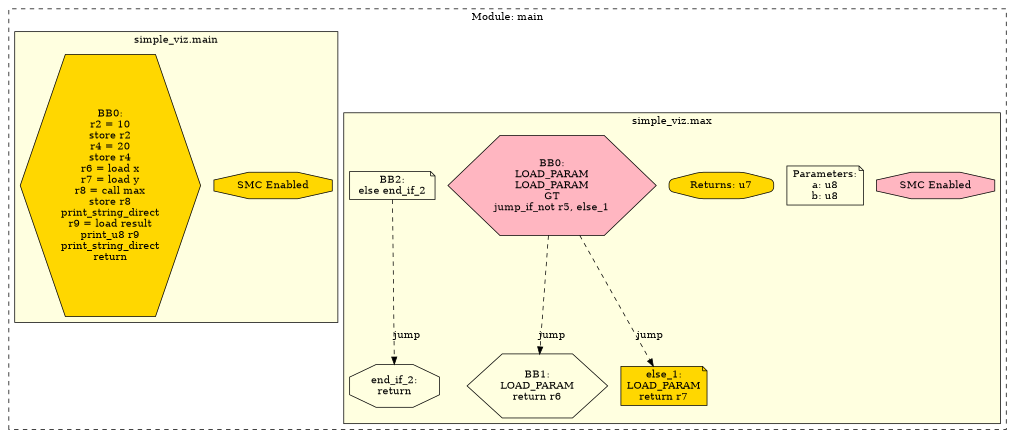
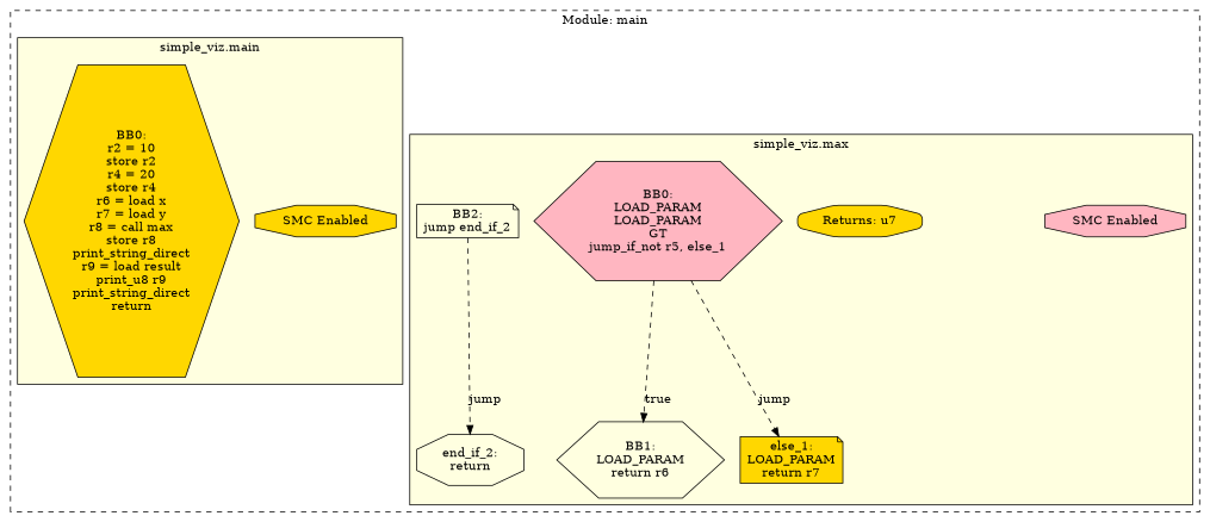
  digraph {
    rankdir=TB
    node [fillcolor=lightyellow shape=octagon style=filled]
    edge [style=dashed]
    n1 [fillcolor=lightpink label="SMC Enabled"]
-   n2 [label="Parameters:\na: u8\nb: u8" shape=note style="rounded,filled"]
    n3 [fillcolor=gold label="Returns: u7" style="rounded,filled"]
    n4 [fillcolor=lightpink label="BB0:\nLOAD_PARAM\nLOAD_PARAM\nGT\njump_if_not r5, else_1\n" shape=hexagon]
    n5 [label="BB1:\nLOAD_PARAM\nreturn r6\n" shape=hexagon]
    n6 [fillcolor=gold label="else_1:\nLOAD_PARAM\nreturn r7\n" shape=note]
-   n7 [label="BB2:\nelse end_if_2\n" shape=note]
+   n7 [label="BB2:\njump end_if_2\n" shape=note]
    n8 [label="end_if_2:\nreturn\n"]
    n9 [fillcolor=gold label="SMC Enabled"]
    n10 [fillcolor=gold label="BB0:\nr2 = 10\nstore r2\nr4 = 20\nstore r4\nr6 = load x\nr7 = load y\nr8 = call max\nstore r8\nprint_string_direct\nr9 = load result\nprint_u8 r9\nprint_string_direct\nreturn\n" shape=hexagon]
    subgraph cluster_1 {
      label="Module: main"
      style=dashed
      subgraph cluster_2 {
        fillcolor=lightyellow
        label="simple_viz.max"
        style=filled
        n1
-       n2
        n3
        n4
        n5
        n6
        n7
        n8
      }
      subgraph cluster_3 {
        fillcolor=lightyellow
        label="simple_viz.main"
        style=filled
        n9
        n10
      }
    }
-   n4 -> n5 [label=jump]
+   n4 -> n5 [label=true]
    n4 -> n6 [label=jump]
    n7 -> n8 [label=jump]
  }
